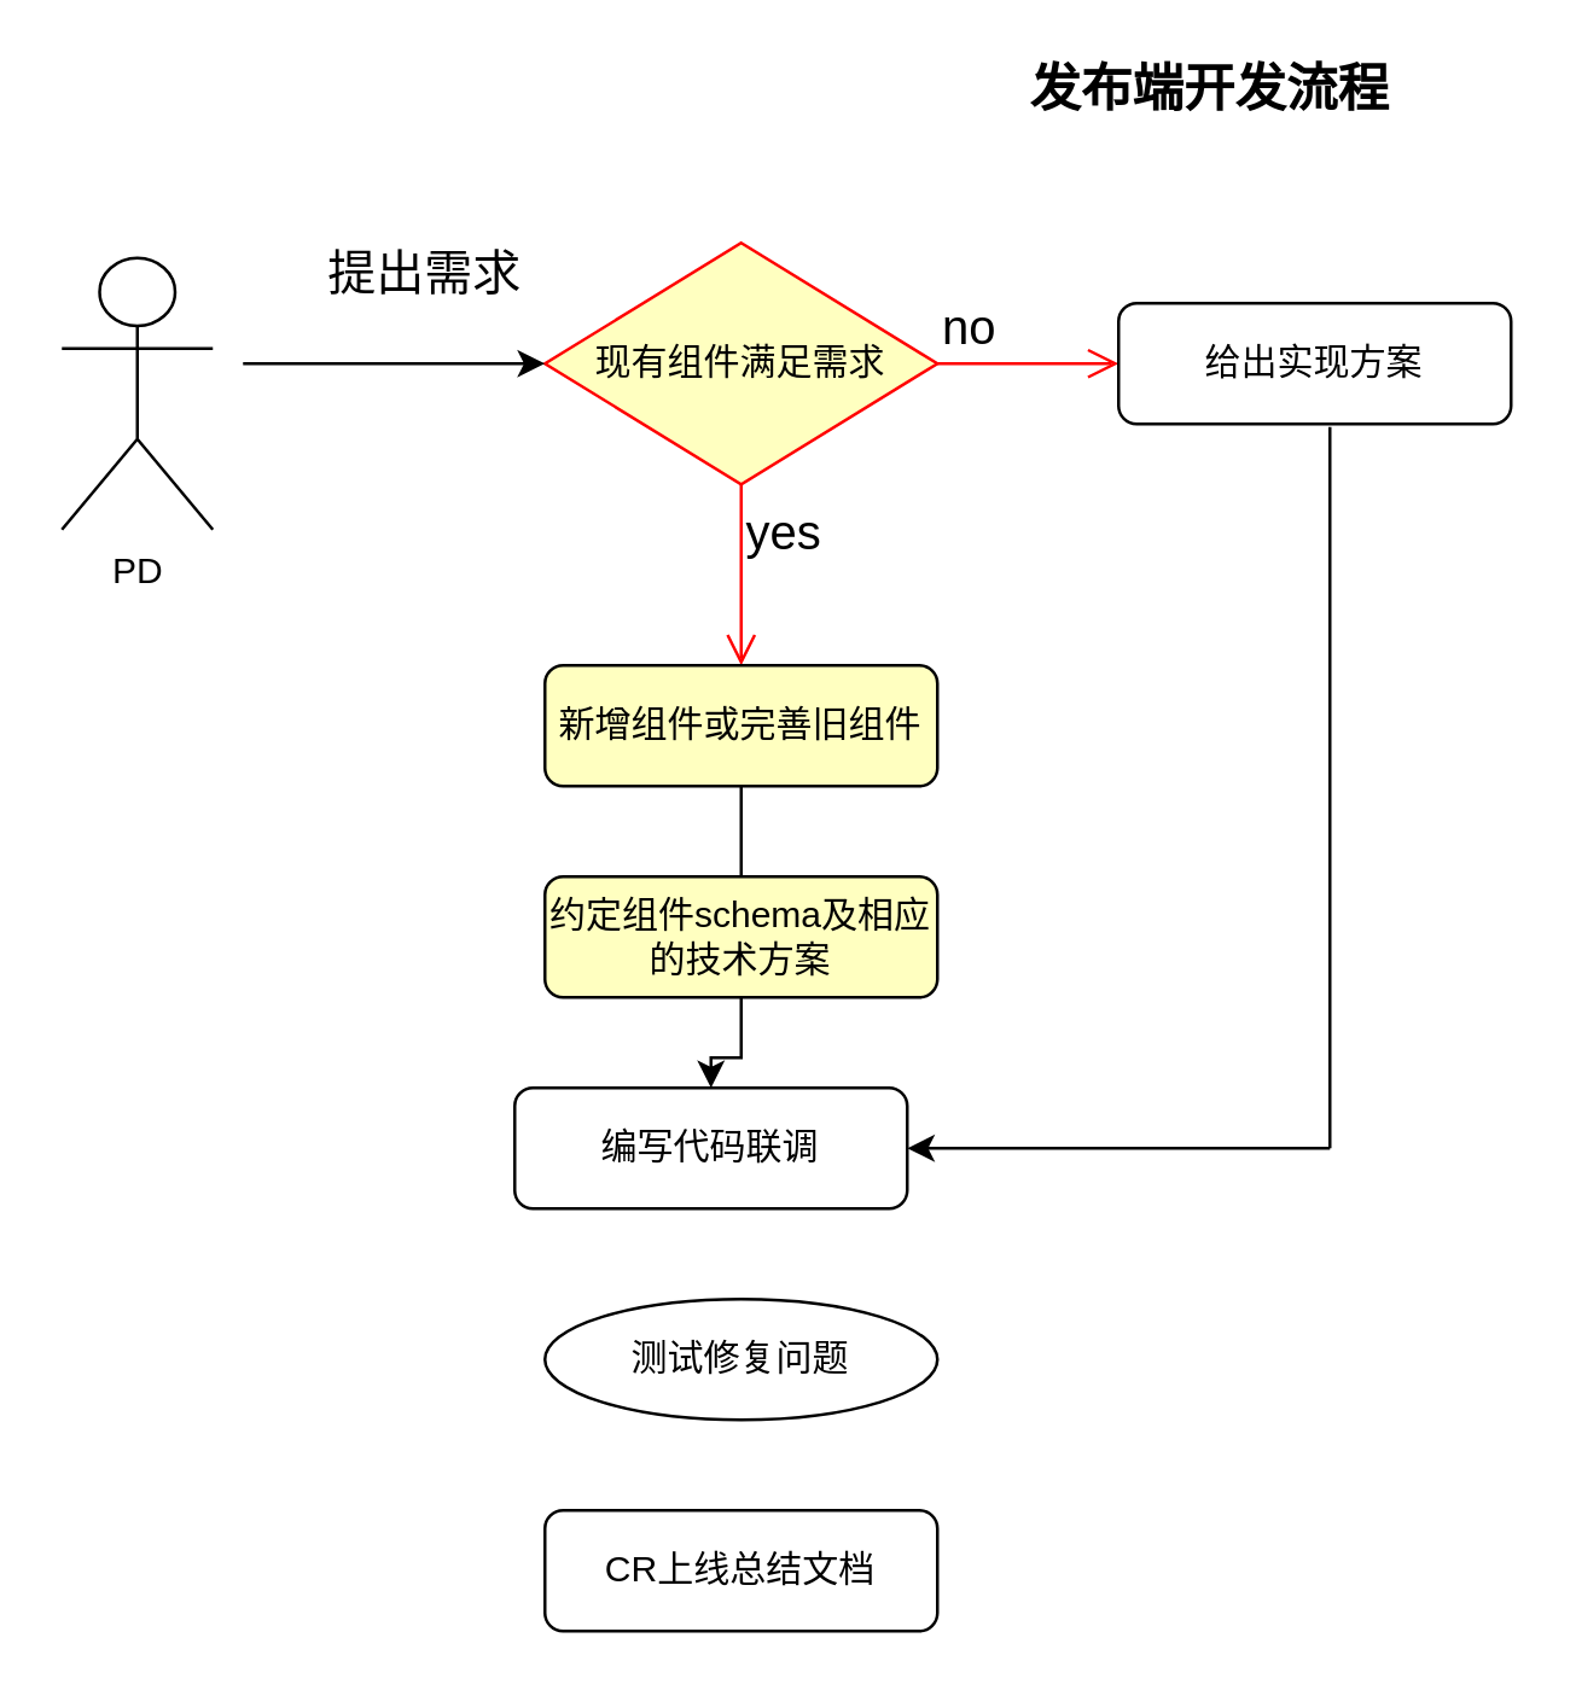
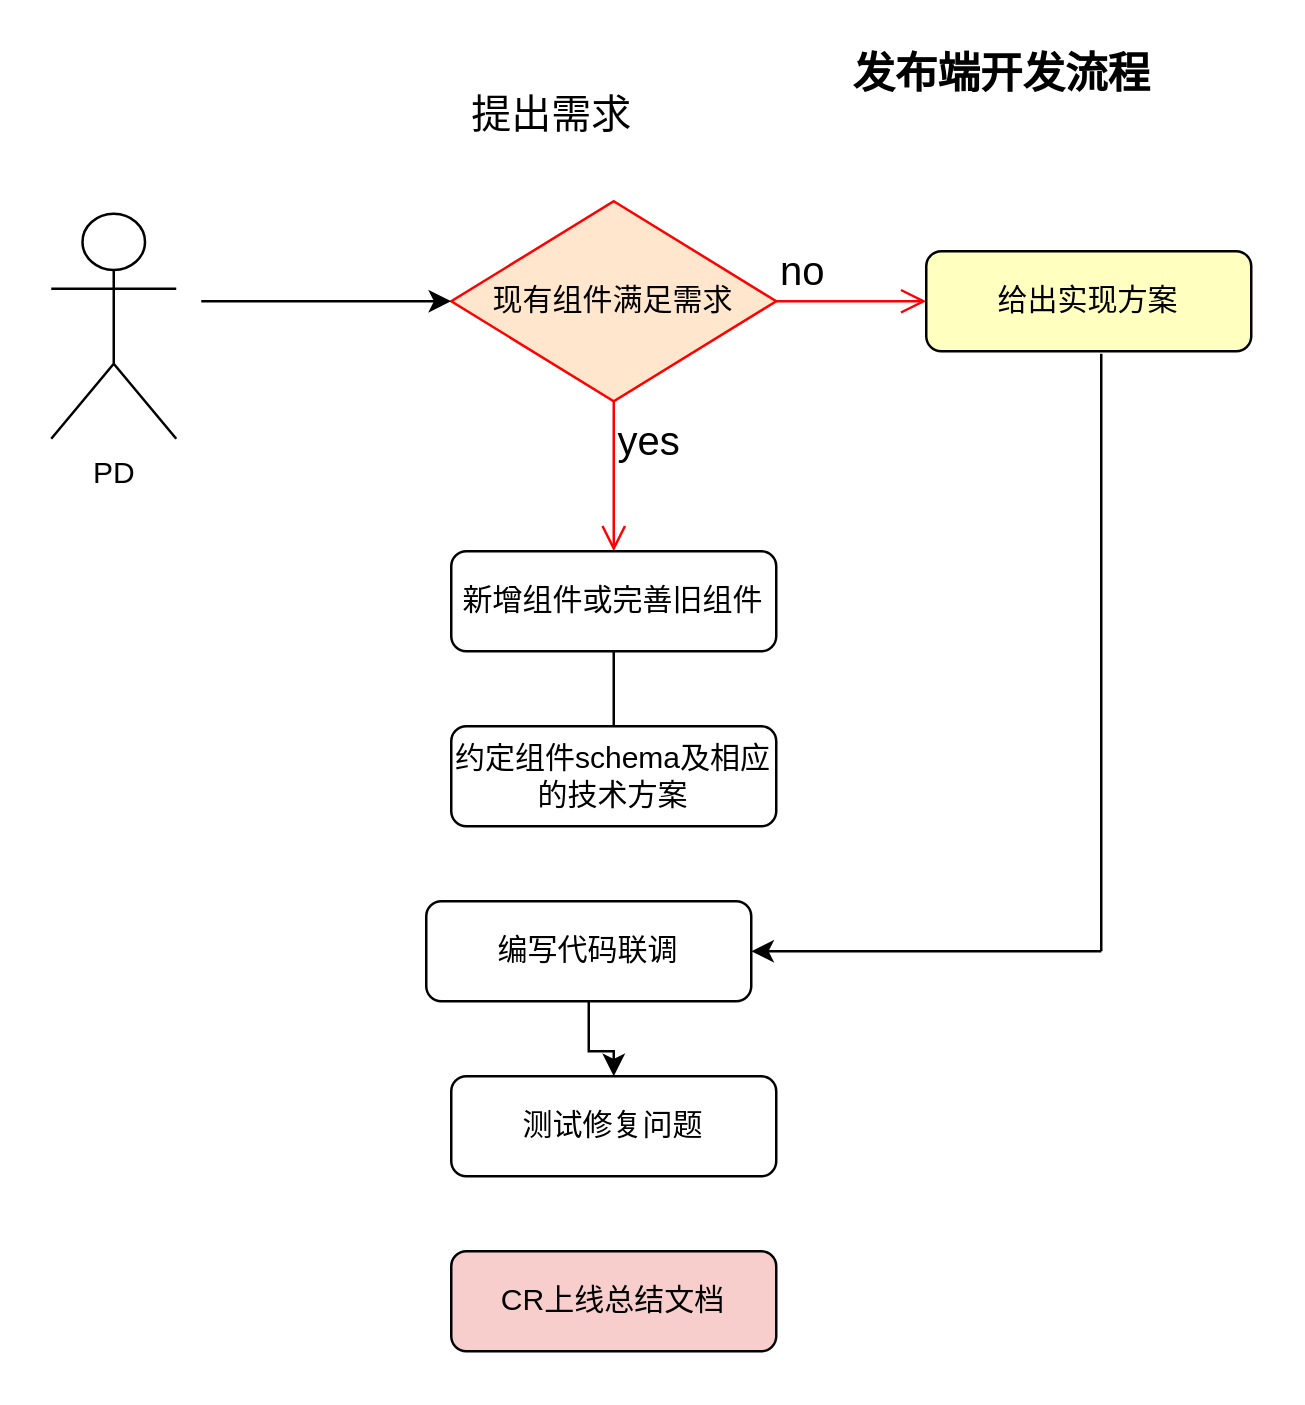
  <mxCell id="0" />
  <mxCell id="1" parent="0" />
  <mxCell id="2" value="PD" style="shape=umlActor;verticalLabelPosition=bottom;verticalAlign=top;html=1;" vertex="1" parent="1"><mxGeometry x="20" y="85" width="50" height="90" as="geometry" /></mxCell>
- <mxCell id="3" value="现有组件满足需求" style="rhombus;whiteSpace=wrap;html=1;fillColor=#ffffc0;strokeColor=#ff0000;" vertex="1" parent="1"><mxGeometry x="180" y="80" width="130" height="80" as="geometry" /></mxCell>
+ <mxCell id="3" value="现有组件满足需求" style="rhombus;whiteSpace=wrap;html=1;fillColor=#ffe6cc;strokeColor=#ff0000;" vertex="1" parent="1"><mxGeometry x="180" y="80" width="130" height="80" as="geometry" /></mxCell>
  <mxCell id="4" value="&lt;font style=&quot;font-size: 16px&quot;&gt;no&lt;/font&gt;" style="edgeStyle=orthogonalEdgeStyle;html=1;align=left;verticalAlign=bottom;endArrow=open;endSize=8;strokeColor=#ff0000;" edge="1" source="3" parent="1"><mxGeometry x="-1" relative="1" as="geometry"><mxPoint x="370" y="120" as="targetPoint" /></mxGeometry></mxCell>
  <mxCell id="5" value="&lt;font style=&quot;font-size: 16px&quot;&gt;yes&lt;/font&gt;" style="edgeStyle=orthogonalEdgeStyle;html=1;align=left;verticalAlign=top;endArrow=open;endSize=8;strokeColor=#ff0000;" edge="1" source="3" parent="1"><mxGeometry x="-1" relative="1" as="geometry"><mxPoint x="245" y="220" as="targetPoint" /></mxGeometry></mxCell>
- <mxCell id="6" value="&lt;font style=&quot;font-size: 16px&quot;&gt;提出需求&lt;/font&gt;" style="text;html=1;align=center;verticalAlign=middle;resizable=0;points=[];autosize=1;strokeColor=none;" vertex="1" parent="1"><mxGeometry x="100" y="80" width="80" height="20" as="geometry" /></mxCell>
+ <mxCell id="6" value="&lt;font style=&quot;font-size: 16px&quot;&gt;提出需求&lt;/font&gt;" style="text;html=1;align=center;verticalAlign=middle;resizable=0;points=[];autosize=1;strokeColor=none;" vertex="1" parent="1"><mxGeometry x="180" y="35" width="80" height="20" as="geometry" /></mxCell>
  <mxCell id="7" value="&lt;font size=&quot;1&quot;&gt;&lt;b style=&quot;font-size: 17px&quot;&gt;发布端开发流程&lt;/b&gt;&lt;/font&gt;" style="text;html=1;align=center;verticalAlign=middle;resizable=0;points=[];autosize=1;strokeColor=none;" vertex="1" parent="1"><mxGeometry x="335" y="20" width="130" height="20" as="geometry" /></mxCell>
  <mxCell id="8" value="" style="endArrow=classic;html=1;" edge="1" parent="1"><mxGeometry width="50" height="50" relative="1" as="geometry"><mxPoint x="80" y="120" as="sourcePoint" /><mxPoint x="180" y="120" as="targetPoint" /></mxGeometry></mxCell>
  <mxCell id="9" value="" style="edgeStyle=orthogonalEdgeStyle;rounded=0;orthogonalLoop=1;jettySize=auto;html=1;endArrow=none;" edge="1" parent="1" source="10" target="12"><mxGeometry relative="1" as="geometry"><Array as="points"><mxPoint x="245" y="310" /><mxPoint x="245" y="310" /></Array></mxGeometry></mxCell>
- <mxCell id="10" value="新增组件或完善旧组件" style="rounded=1;whiteSpace=wrap;html=1;fillColor=#ffffc0;" vertex="1" parent="1"><mxGeometry x="180" y="220" width="130" height="40" as="geometry" /></mxCell>
- <mxCell id="11" value="" style="edgeStyle=orthogonalEdgeStyle;rounded=0;orthogonalLoop=1;jettySize=auto;html=1;" edge="1" parent="1" source="12" target="14"><mxGeometry relative="1" as="geometry" /></mxCell>
- <mxCell id="12" value="约定组件schema及相应的技术方案" style="rounded=1;whiteSpace=wrap;html=1;fillColor=#ffffc0;" vertex="1" parent="1"><mxGeometry x="180" y="290" width="130" height="40" as="geometry" /></mxCell>
+ <mxCell id="10" value="新增组件或完善旧组件" style="rounded=1;whiteSpace=wrap;html=1;" vertex="1" parent="1"><mxGeometry x="180" y="220" width="130" height="40" as="geometry" /></mxCell>
+ <mxCell id="12" value="约定组件schema及相应的技术方案" style="rounded=1;whiteSpace=wrap;html=1;" vertex="1" parent="1"><mxGeometry x="180" y="290" width="130" height="40" as="geometry" /></mxCell>
+ <mxCell id="13" value="" style="edgeStyle=orthogonalEdgeStyle;rounded=0;orthogonalLoop=1;jettySize=auto;html=1;" edge="1" parent="1" source="14" target="15"><mxGeometry relative="1" as="geometry" /></mxCell>
  <mxCell id="14" value="编写代码联调" style="rounded=1;whiteSpace=wrap;html=1;" vertex="1" parent="1"><mxGeometry x="170" y="360" width="130" height="40" as="geometry" /></mxCell>
- <mxCell id="15" value="测试修复问题" style="ellipse;whiteSpace=wrap;html=1;" vertex="1" parent="1"><mxGeometry x="180" y="430" width="130" height="40" as="geometry" /></mxCell>
- <mxCell id="16" value="CR上线总结文档" style="rounded=1;whiteSpace=wrap;html=1;" vertex="1" parent="1"><mxGeometry x="180" y="500" width="130" height="40" as="geometry" /></mxCell>
- <mxCell id="17" value="给出实现方案" style="rounded=1;whiteSpace=wrap;html=1;" vertex="1" parent="1"><mxGeometry x="370" y="100" width="130" height="40" as="geometry" /></mxCell>
+ <mxCell id="15" value="测试修复问题" style="rounded=1;whiteSpace=wrap;html=1;" vertex="1" parent="1"><mxGeometry x="180" y="430" width="130" height="40" as="geometry" /></mxCell>
+ <mxCell id="16" value="CR上线总结文档" style="rounded=1;whiteSpace=wrap;html=1;fillColor=#f8cecc;" vertex="1" parent="1"><mxGeometry x="180" y="500" width="130" height="40" as="geometry" /></mxCell>
+ <mxCell id="17" value="给出实现方案" style="rounded=1;whiteSpace=wrap;html=1;fillColor=#ffffc0;" vertex="1" parent="1"><mxGeometry x="370" y="100" width="130" height="40" as="geometry" /></mxCell>
  <mxCell id="18" value="" style="endArrow=none;html=1;" edge="1" parent="1"><mxGeometry width="50" height="50" relative="1" as="geometry"><mxPoint x="440" y="380" as="sourcePoint" /><mxPoint x="440" y="141" as="targetPoint" /></mxGeometry></mxCell>
  <mxCell id="19" value="" style="endArrow=classic;html=1;entryX=1;entryY=0.5;entryDx=0;entryDy=0;" edge="1" parent="1" target="14"><mxGeometry width="50" height="50" relative="1" as="geometry"><mxPoint x="440" y="380" as="sourcePoint" /><mxPoint x="360" y="260" as="targetPoint" /></mxGeometry></mxCell>
